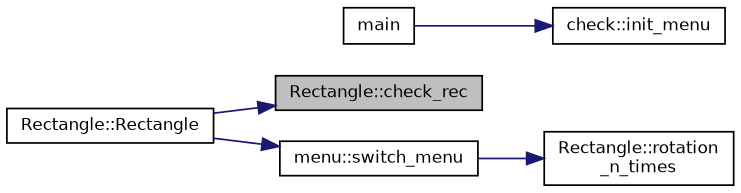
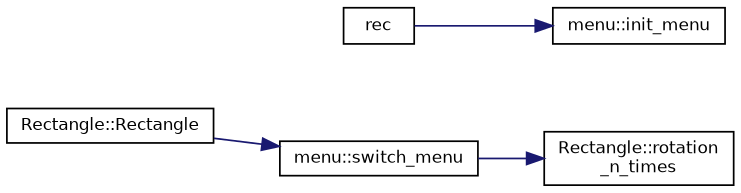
  digraph {
    rankdir=RL
    node [color=black fillcolor=white fontname=Helvetica fontsize=10 shape=record style=filled]
    edge [color=midnightblue dir=back fontname=Helvetica fontsize=10 labelfontname=Helvetica labelfontsize=10 style=solid]
-   n1 [fillcolor=grey75 fontcolor=black height=0.2 label="Rectangle::check_rec" width=0.4]
    n2 [height=0.2 label="Rectangle::Rectangle" width=0.4]
    n3 [height=0.2 label="Rectangle::rotation\l_n_times" width=0.4]
    n4 [height=0.2 label="menu::switch_menu" width=0.4]
-   n5 [height=0.2 label="check::init_menu" width=0.4]
-   n6 [height=0.2 label=main width=0.4]
-   n1 -> n2
+   n5 [height=0.2 label="menu::init_menu" width=0.4]
+   n6 [height=0.2 label=rec width=0.4]
    n3 -> n4
    n4 -> n2
    n5 -> n6
  }
